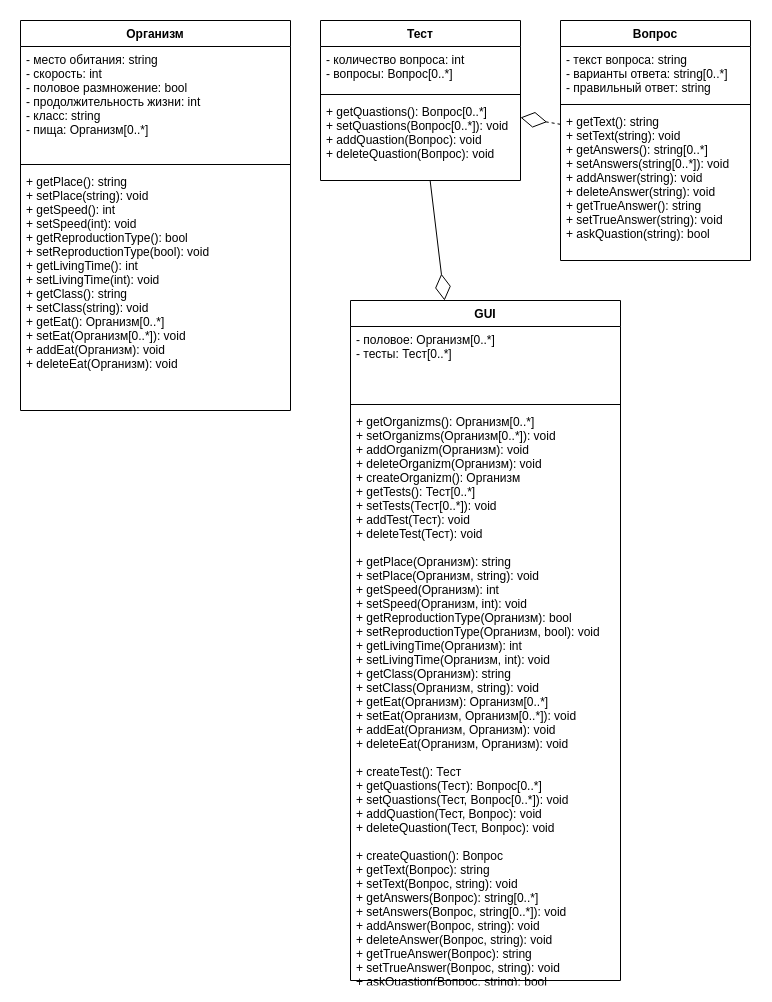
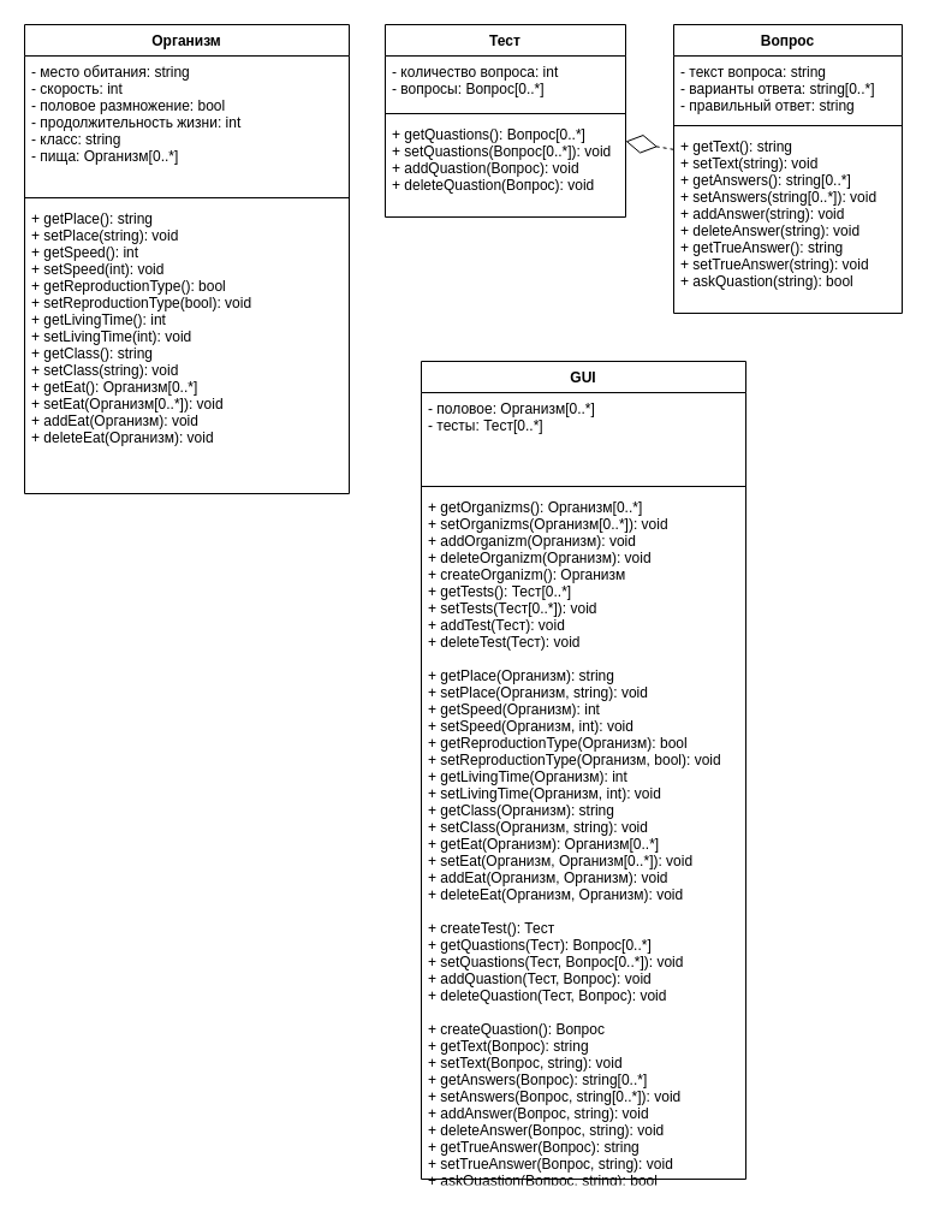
  <mxCell id="0" />
  <mxCell id="1" parent="0" />
  <mxCell id="2" value="Организм" style="swimlane;fontStyle=1;align=center;verticalAlign=top;childLayout=stackLayout;horizontal=1;startSize=26;horizontalStack=0;resizeParent=1;resizeParentMax=0;resizeLast=0;collapsible=1;marginBottom=0;" parent="1" vertex="1"><mxGeometry x="20" y="20" width="270" height="390" as="geometry" /></mxCell>
  <mxCell id="3" value="- место обитания: string&#10;- скорость: int&#10;- половое размножение: bool&#10;- продолжительность жизни: int&#10;- класс: string&#10;- пища: Организм[0..*]&#10;" style="text;strokeColor=none;fillColor=none;align=left;verticalAlign=top;spacingLeft=4;spacingRight=4;overflow=hidden;rotatable=0;points=[[0,0.5],[1,0.5]];portConstraint=eastwest;" parent="2" vertex="1"><mxGeometry y="26" width="270" height="114" as="geometry" /></mxCell>
  <mxCell id="4" value="" style="line;strokeWidth=1;fillColor=none;align=left;verticalAlign=middle;spacingTop=-1;spacingLeft=3;spacingRight=3;rotatable=0;labelPosition=right;points=[];portConstraint=eastwest;" parent="2" vertex="1"><mxGeometry y="140" width="270" height="8" as="geometry" /></mxCell>
  <mxCell id="5" value="+ getPlace(): string&#10;+ setPlace(string): void&#10;+ getSpeed(): int&#10;+ setSpeed(int): void&#10;+ getReproductionType(): bool&#10;+ setReproductionType(bool): void&#10;+ getLivingTime(): int&#10;+ setLivingTime(int): void&#10;+ getClass(): string&#10;+ setClass(string): void&#10;+ getEat(): Организм[0..*]&#10;+ setEat(Организм[0..*]): void&#10;+ addEat(Организм): void&#10;+ deleteEat(Организм): void" style="text;strokeColor=none;fillColor=none;align=left;verticalAlign=top;spacingLeft=4;spacingRight=4;overflow=hidden;rotatable=0;points=[[0,0.5],[1,0.5]];portConstraint=eastwest;" parent="2" vertex="1"><mxGeometry y="148" width="270" height="242" as="geometry" /></mxCell>
  <mxCell id="6" value="Тест" style="swimlane;fontStyle=1;align=center;verticalAlign=top;childLayout=stackLayout;horizontal=1;startSize=26;horizontalStack=0;resizeParent=1;resizeParentMax=0;resizeLast=0;collapsible=1;marginBottom=0;" vertex="1" parent="1"><mxGeometry x="320" y="20" width="200" height="160" as="geometry" /></mxCell>
  <mxCell id="7" value="- количество вопроса: int&#10;- вопросы: Вопрос[0..*]" style="text;strokeColor=none;fillColor=none;align=left;verticalAlign=top;spacingLeft=4;spacingRight=4;overflow=hidden;rotatable=0;points=[[0,0.5],[1,0.5]];portConstraint=eastwest;" vertex="1" parent="6"><mxGeometry y="26" width="200" height="44" as="geometry" /></mxCell>
  <mxCell id="8" value="" style="line;strokeWidth=1;fillColor=none;align=left;verticalAlign=middle;spacingTop=-1;spacingLeft=3;spacingRight=3;rotatable=0;labelPosition=right;points=[];portConstraint=eastwest;" vertex="1" parent="6"><mxGeometry y="70" width="200" height="8" as="geometry" /></mxCell>
  <mxCell id="9" value="+ getQuastions(): Вопрос[0..*]&#10;+ setQuastions(Вопрос[0..*]): void&#10;+ addQuastion(Вопрос): void&#10;+ deleteQuastion(Вопрос): void" style="text;strokeColor=none;fillColor=none;align=left;verticalAlign=top;spacingLeft=4;spacingRight=4;overflow=hidden;rotatable=0;points=[[0,0.5],[1,0.5]];portConstraint=eastwest;" vertex="1" parent="6"><mxGeometry y="78" width="200" height="82" as="geometry" /></mxCell>
  <mxCell id="10" value="Вопрос" style="swimlane;fontStyle=1;align=center;verticalAlign=top;childLayout=stackLayout;horizontal=1;startSize=26;horizontalStack=0;resizeParent=1;resizeParentMax=0;resizeLast=0;collapsible=1;marginBottom=0;" vertex="1" parent="1"><mxGeometry x="560" y="20" width="190" height="240" as="geometry" /></mxCell>
  <mxCell id="11" value="- текст вопроса: string&#10;- варианты ответа: string[0..*]&#10;- правильный ответ: string" style="text;strokeColor=none;fillColor=none;align=left;verticalAlign=top;spacingLeft=4;spacingRight=4;overflow=hidden;rotatable=0;points=[[0,0.5],[1,0.5]];portConstraint=eastwest;" vertex="1" parent="10"><mxGeometry y="26" width="190" height="54" as="geometry" /></mxCell>
  <mxCell id="12" value="" style="line;strokeWidth=1;fillColor=none;align=left;verticalAlign=middle;spacingTop=-1;spacingLeft=3;spacingRight=3;rotatable=0;labelPosition=right;points=[];portConstraint=eastwest;" vertex="1" parent="10"><mxGeometry y="80" width="190" height="8" as="geometry" /></mxCell>
  <mxCell id="13" value="+ getText(): string&#10;+ setText(string): void&#10;+ getAnswers(): string[0..*]&#10;+ setAnswers(string[0..*]): void&#10;+ addAnswer(string): void&#10;+ deleteAnswer(string): void&#10;+ getTrueAnswer(): string&#10;+ setTrueAnswer(string): void&#10;+ askQuastion(string): bool" style="text;strokeColor=none;fillColor=none;align=left;verticalAlign=top;spacingLeft=4;spacingRight=4;overflow=hidden;rotatable=0;points=[[0,0.5],[1,0.5]];portConstraint=eastwest;" vertex="1" parent="10"><mxGeometry y="88" width="190" height="152" as="geometry" /></mxCell>
  <mxCell id="14" value="" style="endArrow=diamondThin;endFill=0;endSize=24;html=1;dashed=1;" edge="1" parent="1" source="10" target="6"><mxGeometry width="160" relative="1" as="geometry"><mxPoint x="20" y="500" as="sourcePoint" /><mxPoint x="180" y="500" as="targetPoint" /></mxGeometry></mxCell>
  <mxCell id="15" value="GUI" style="swimlane;fontStyle=1;align=center;verticalAlign=top;childLayout=stackLayout;horizontal=1;startSize=26;horizontalStack=0;resizeParent=1;resizeParentMax=0;resizeLast=0;collapsible=1;marginBottom=0;" vertex="1" parent="1"><mxGeometry x="350" y="300" width="270" height="680" as="geometry" /></mxCell>
  <mxCell id="16" value="- половое: Организм[0..*]&#10;- тесты: Тест[0..*]" style="text;strokeColor=none;fillColor=none;align=left;verticalAlign=top;spacingLeft=4;spacingRight=4;overflow=hidden;rotatable=0;points=[[0,0.5],[1,0.5]];portConstraint=eastwest;" vertex="1" parent="15"><mxGeometry y="26" width="270" height="74" as="geometry" /></mxCell>
  <mxCell id="17" value="" style="line;strokeWidth=1;fillColor=none;align=left;verticalAlign=middle;spacingTop=-1;spacingLeft=3;spacingRight=3;rotatable=0;labelPosition=right;points=[];portConstraint=eastwest;" vertex="1" parent="15"><mxGeometry y="100" width="270" height="8" as="geometry" /></mxCell>
  <mxCell id="18" value="+ getOrganizms(): Организм[0..*]&#10;+ setOrganizms(Организм[0..*]): void&#10;+ addOrganizm(Организм): void&#10;+ deleteOrganizm(Организм): void&#10;+ createOrganizm(): Организм&#10;+ getTests(): Тест[0..*]&#10;+ setTests(Тест[0..*]): void&#10;+ addTest(Тест): void&#10;+ deleteTest(Тест): void&#10;&#10;+ getPlace(Организм): string&#10;+ setPlace(Организм, string): void&#10;+ getSpeed(Организм): int&#10;+ setSpeed(Организм, int): void&#10;+ getReproductionType(Организм): bool&#10;+ setReproductionType(Организм, bool): void&#10;+ getLivingTime(Организм): int&#10;+ setLivingTime(Организм, int): void&#10;+ getClass(Организм): string&#10;+ setClass(Организм, string): void&#10;+ getEat(Организм): Организм[0..*]&#10;+ setEat(Организм, Организм[0..*]): void&#10;+ addEat(Организм, Организм): void&#10;+ deleteEat(Организм, Организм): void&#10;&#10;+ createTest(): Тест&#10;+ getQuastions(Тест): Вопрос[0..*]&#10;+ setQuastions(Тест, Вопрос[0..*]): void&#10;+ addQuastion(Тест, Вопрос): void&#10;+ deleteQuastion(Тест, Вопрос): void&#10;&#10;+ createQuastion(): Вопрос&#10;+ getText(Вопрос): string&#10;+ setText(Вопрос, string): void&#10;+ getAnswers(Вопрос): string[0..*]&#10;+ setAnswers(Вопрос, string[0..*]): void&#10;+ addAnswer(Вопрос, string): void&#10;+ deleteAnswer(Вопрос, string): void&#10;+ getTrueAnswer(Вопрос): string&#10;+ setTrueAnswer(Вопрос, string): void&#10;+ askQuastion(Вопрос, string): bool" style="text;strokeColor=none;fillColor=none;align=left;verticalAlign=top;spacingLeft=4;spacingRight=4;overflow=hidden;rotatable=0;points=[[0,0.5],[1,0.5]];portConstraint=eastwest;" vertex="1" parent="15"><mxGeometry y="108" width="270" height="572" as="geometry" /></mxCell>
- <mxCell id="19" value="" style="endArrow=diamondThin;endFill=0;endSize=24;html=1;" edge="1" parent="1" source="6" target="15"><mxGeometry width="160" relative="1" as="geometry"><mxPoint x="400" y="230" as="sourcePoint" /><mxPoint x="180" y="580" as="targetPoint" /></mxGeometry></mxCell>
